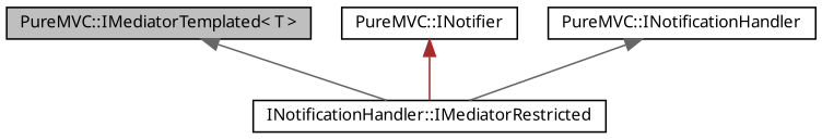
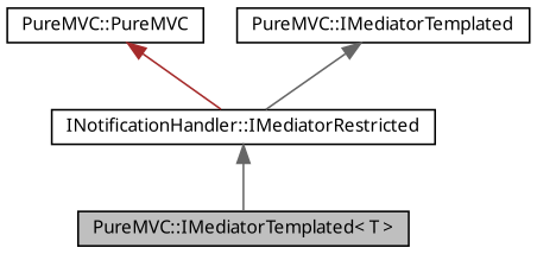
  digraph {
    fontname="Noto Sans"
    node [color=black fillcolor=white fontname="Noto Sans" fontsize=10 shape=record style=filled]
    edge [color=gray40 dir=back fontname="Noto Sans" fontsize=10 labelfontname=FreeSans labelfontsize=10 style=solid]
    n1 [fillcolor=grey75 fontcolor=black height=0.2 label="PureMVC::IMediatorTemplated\< T \>" width=0.4]
    n2 [height=0.2 label="INotificationHandler::IMediatorRestricted" width=0.4]
-   n3 [height=0.2 label="PureMVC::INotifier" width=0.4]
-   n4 [height=0.2 label="PureMVC::INotificationHandler" width=0.4]
-   n1 -> n2
+   n3 [height=0.2 label="PureMVC::PureMVC" width=0.4]
+   n4 [height=0.2 label="PureMVC::IMediatorTemplated" width=0.4]
+   n2 -> n1
    n3 -> n2 [color=brown]
    n4 -> n2
  }
